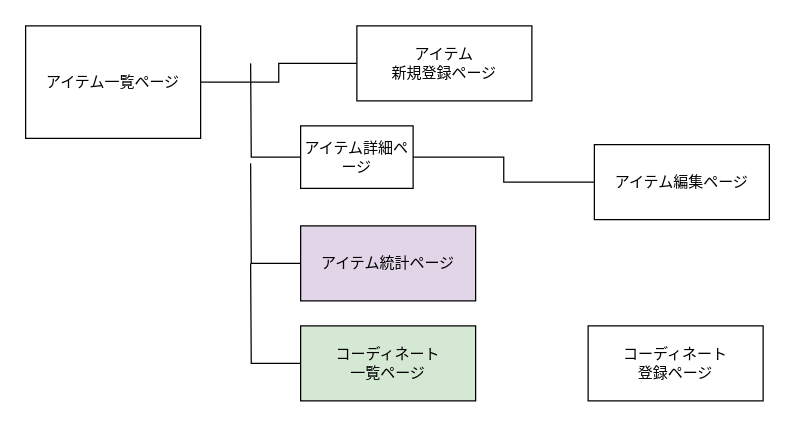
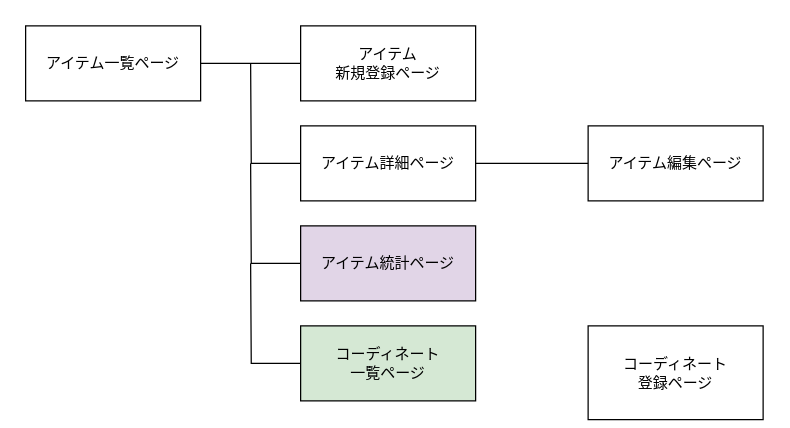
  <mxCell id="0" />
  <mxCell id="1" parent="0" />
  <mxCell id="2" style="edgeStyle=orthogonalEdgeStyle;rounded=0;orthogonalLoop=1;jettySize=auto;html=1;endArrow=none;endFill=0;" edge="1" parent="1" source="3" target="4"><mxGeometry relative="1" as="geometry" /></mxCell>
- <mxCell id="3" value="アイテム一覧ページ" style="rounded=0;whiteSpace=wrap;html=1;" vertex="1" parent="1"><mxGeometry x="20" y="20" width="140" height="90" as="geometry" /></mxCell>
- <mxCell id="4" value="アイテム&lt;br&gt;新規登録ページ" style="whiteSpace=wrap;html=1;" vertex="1" parent="1"><mxGeometry x="285" y="20" width="140" height="60" as="geometry" /></mxCell>
- <mxCell id="5" value="アイテム編集ページ" style="whiteSpace=wrap;html=1;" vertex="1" parent="1"><mxGeometry x="475" y="115" width="140" height="60" as="geometry" /></mxCell>
- <mxCell id="6" value="コーディネート&lt;br&gt;登録ページ" style="whiteSpace=wrap;html=1;" vertex="1" parent="1"><mxGeometry x="470" y="260" width="140" height="60" as="geometry" /></mxCell>
+ <mxCell id="3" value="アイテム一覧ページ" style="rounded=0;whiteSpace=wrap;html=1;" vertex="1" parent="1"><mxGeometry x="20" y="20" width="140" height="60" as="geometry" /></mxCell>
+ <mxCell id="4" value="アイテム&lt;br&gt;新規登録ページ" style="whiteSpace=wrap;html=1;" vertex="1" parent="1"><mxGeometry x="240" y="20" width="140" height="60" as="geometry" /></mxCell>
+ <mxCell id="5" value="アイテム編集ページ" style="whiteSpace=wrap;html=1;" vertex="1" parent="1"><mxGeometry x="470" y="100" width="140" height="60" as="geometry" /></mxCell>
+ <mxCell id="6" value="コーディネート&lt;br&gt;登録ページ" style="whiteSpace=wrap;html=1;" vertex="1" parent="1"><mxGeometry x="470" y="260" width="140" height="75" as="geometry" /></mxCell>
  <mxCell id="7" style="edgeStyle=orthogonalEdgeStyle;rounded=0;orthogonalLoop=1;jettySize=auto;html=1;endArrow=none;endFill=0;" edge="1" parent="1" source="8"><mxGeometry relative="1" as="geometry"><mxPoint x="200" y="130" as="targetPoint" /></mxGeometry></mxCell>
  <mxCell id="8" value="アイテム統計ページ" style="whiteSpace=wrap;html=1;fillColor=#e1d5e7;" vertex="1" parent="1"><mxGeometry x="240" y="180" width="140" height="60" as="geometry" /></mxCell>
  <mxCell id="9" style="edgeStyle=orthogonalEdgeStyle;rounded=0;orthogonalLoop=1;jettySize=auto;html=1;endArrow=none;endFill=0;" edge="1" parent="1" source="11"><mxGeometry relative="1" as="geometry"><mxPoint x="200" y="50" as="targetPoint" /></mxGeometry></mxCell>
  <mxCell id="10" style="edgeStyle=orthogonalEdgeStyle;rounded=0;orthogonalLoop=1;jettySize=auto;html=1;entryX=0;entryY=0.5;entryDx=0;entryDy=0;endArrow=none;endFill=0;" edge="1" parent="1" source="11" target="5"><mxGeometry relative="1" as="geometry" /></mxCell>
- <mxCell id="11" value="アイテム詳細ページ" style="whiteSpace=wrap;html=1;" vertex="1" parent="1"><mxGeometry x="240" y="100" width="90" height="50" as="geometry" /></mxCell>
+ <mxCell id="11" value="アイテム詳細ページ" style="whiteSpace=wrap;html=1;" vertex="1" parent="1"><mxGeometry x="240" y="100" width="140" height="60" as="geometry" /></mxCell>
  <mxCell id="12" style="edgeStyle=orthogonalEdgeStyle;rounded=0;orthogonalLoop=1;jettySize=auto;html=1;endArrow=none;endFill=0;" edge="1" parent="1" source="13"><mxGeometry relative="1" as="geometry"><mxPoint x="200" y="210" as="targetPoint" /></mxGeometry></mxCell>
  <mxCell id="13" value="コーディネート&lt;br&gt;一覧ページ" style="whiteSpace=wrap;html=1;fillColor=#d5e8d4;" vertex="1" parent="1"><mxGeometry x="240" y="260" width="140" height="60" as="geometry" /></mxCell>
